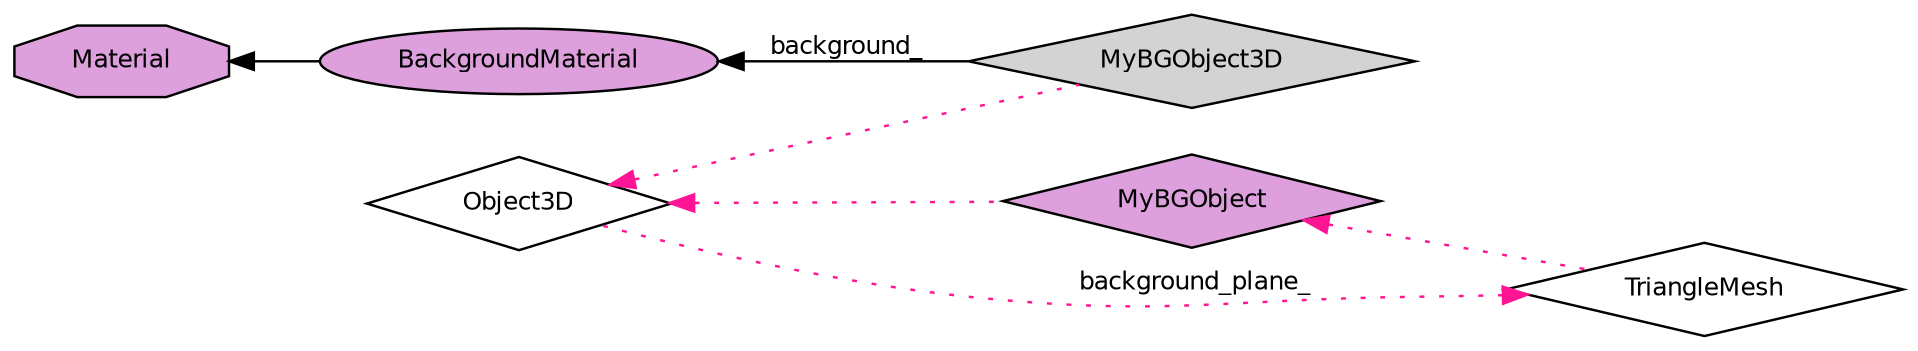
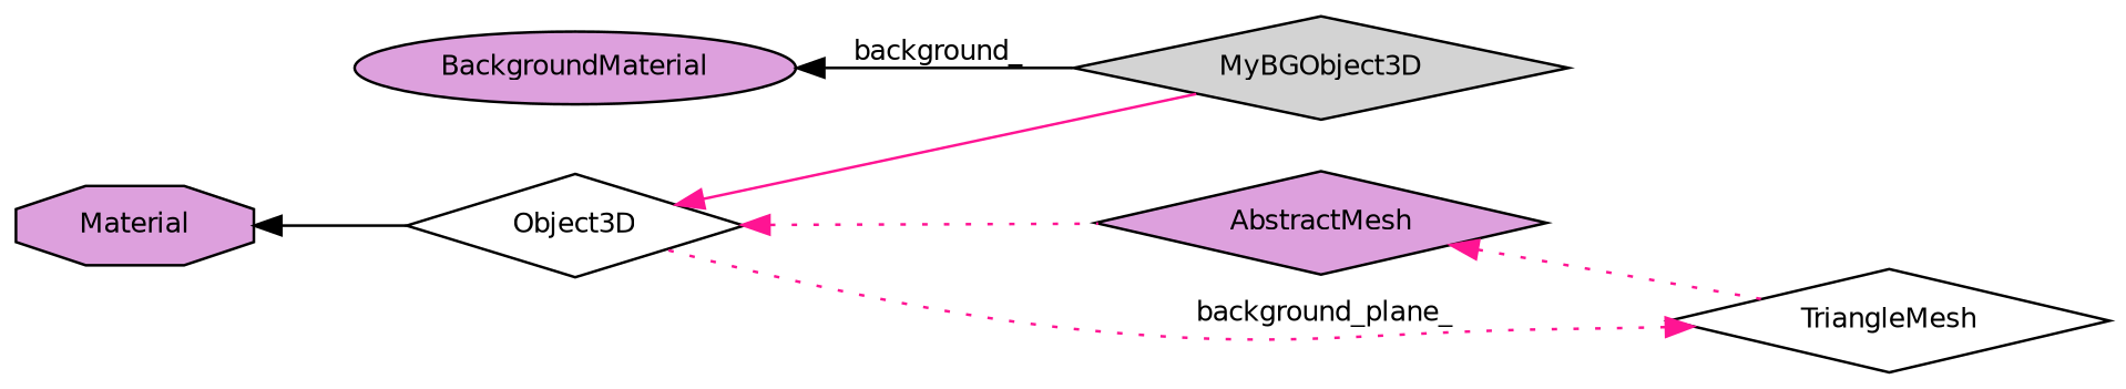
  digraph {
    rankdir=LR
    node [color=black fillcolor=plum fontname=Helvetica fontsize=10 shape=diamond style=filled]
    edge [color=deeppink dir=back fontname=Helvetica fontsize=10 labelfontname=Helvetica labelfontsize=10 style=dotted]
    n1 [fillcolor=lightgrey fontcolor=black height=0.2 label=MyBGObject3D width=0.4]
    n2 [fillcolor=white height=0.2 label=Object3D width=0.4]
-   n3 [height=0.2 label=MyBGObject width=0.4]
+   n3 [height=0.2 label=AbstractMesh width=0.4]
    n4 [fillcolor=white height=0.2 label=TriangleMesh width=0.4]
    n5 [height=0.2 label=BackgroundMaterial shape=ellipse width=0.4]
    n6 [height=0.2 label=Material shape=octagon width=0.4]
-   n2 -> n1
+   n2 -> n1 [style=solid]
    n2 -> n3
    n3 -> n4
    n4 -> n2 [label=" background_plane_"]
    n5 -> n1 [color=black label=" background_" style=solid]
-   n6 -> n5 [color=black style=solid]
+   n6 -> n2 [color=black style=solid]
  }
